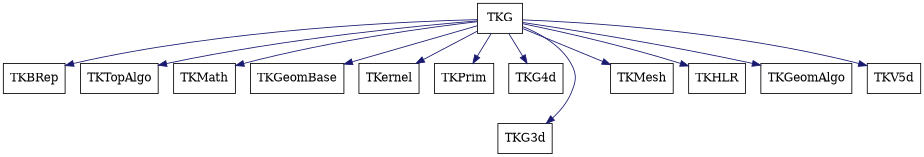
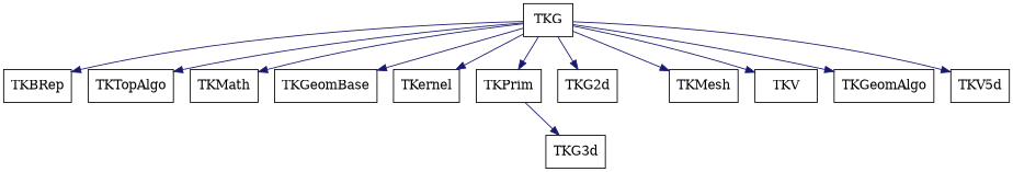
  digraph {
    aspect=1
    node [shape=box]
    edge [color=midnightblue style=solid]
    n1 [label=TKG]
    TKBRep
    TKTopAlgo
    TKMath
    TKGeomBase
    TKernel
    TKPrim
-   TKG2d [label=TKG4d]
+   TKG2d
    TKG3d
    TKMesh
-   TKHLR
+   TKHLR [label=TKV]
    TKGeomAlgo
    n13 [label=TKV5d]
    n1 -> TKBRep
    n1 -> TKTopAlgo
    n1 -> TKMath
    n1 -> TKGeomBase
    n1 -> TKernel
    n1 -> TKPrim
    n1 -> TKG2d
-   n1 -> TKG3d
+   TKPrim -> TKG3d
    n1 -> TKMesh
    n1 -> TKHLR
    n1 -> TKGeomAlgo
    n1 -> n13
  }
